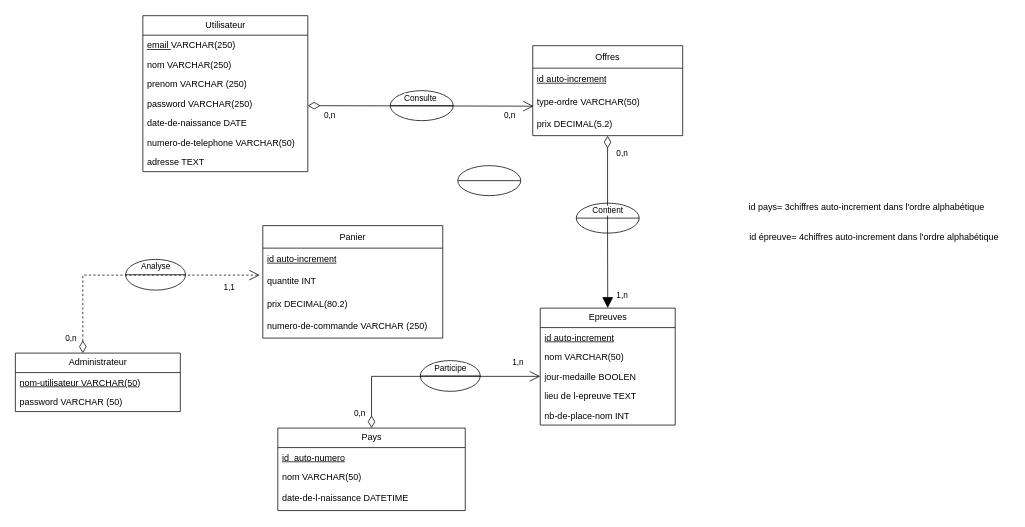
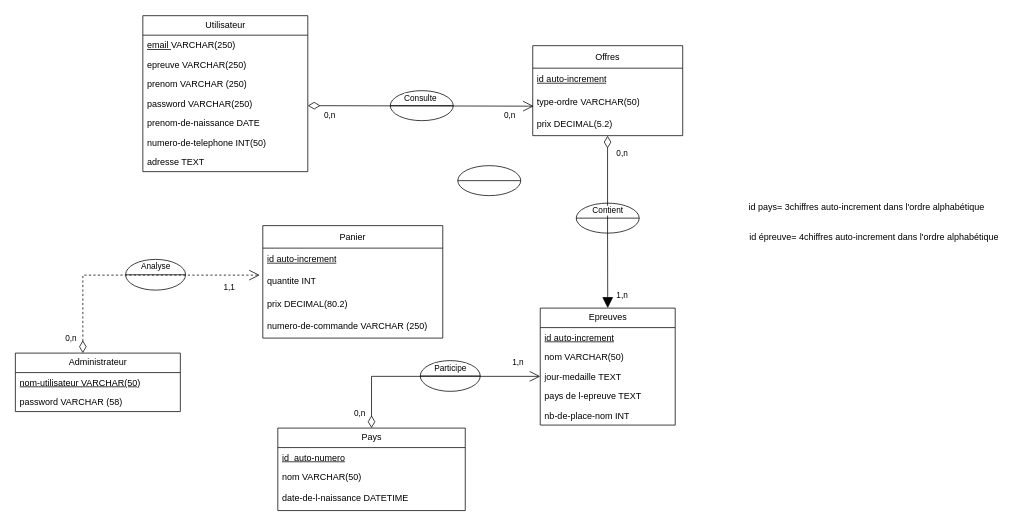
  <mxCell id="0" />
  <mxCell id="1" parent="0" />
  <mxCell id="2" value="" style="shape=lineEllipse;perimeter=ellipsePerimeter;whiteSpace=wrap;html=1;backgroundOutline=1;" parent="1" vertex="1"><mxGeometry x="167" y="345" width="80" height="41" as="geometry" /></mxCell>
  <mxCell id="3" value="" style="shape=lineEllipse;perimeter=ellipsePerimeter;whiteSpace=wrap;html=1;backgroundOutline=1;" parent="1" vertex="1"><mxGeometry x="560" y="480" width="80" height="41" as="geometry" /></mxCell>
  <mxCell id="4" value="" style="shape=lineEllipse;perimeter=ellipsePerimeter;whiteSpace=wrap;html=1;backgroundOutline=1;" parent="1" vertex="1"><mxGeometry x="610" y="220" width="84" height="40" as="geometry" /></mxCell>
  <mxCell id="5" value="" style="shape=lineEllipse;perimeter=ellipsePerimeter;whiteSpace=wrap;html=1;backgroundOutline=1;" parent="1" vertex="1"><mxGeometry x="768" y="270" width="84" height="40" as="geometry" /></mxCell>
  <mxCell id="6" value="" style="shape=lineEllipse;perimeter=ellipsePerimeter;whiteSpace=wrap;html=1;backgroundOutline=1;" parent="1" vertex="1"><mxGeometry x="520" y="120" width="84" height="40" as="geometry" /></mxCell>
  <mxCell id="7" value="Utilisateur" style="swimlane;fontStyle=0;childLayout=stackLayout;horizontal=1;startSize=26;fillColor=none;horizontalStack=0;resizeParent=1;resizeParentMax=0;resizeLast=0;collapsible=1;marginBottom=0;html=1;" parent="1" vertex="1"><mxGeometry x="190" y="20" width="220" height="208" as="geometry" /></mxCell>
  <mxCell id="8" value="&lt;u&gt;email&amp;nbsp;&lt;/u&gt;VARCHAR(250)" style="text;strokeColor=none;fillColor=none;align=left;verticalAlign=top;spacingLeft=4;spacingRight=4;overflow=hidden;rotatable=0;points=[[0,0.5],[1,0.5]];portConstraint=eastwest;whiteSpace=wrap;html=1;" parent="7" vertex="1"><mxGeometry y="26" width="220" height="26" as="geometry" /></mxCell>
- <mxCell id="9" value="nom VARCHAR(250)" style="text;strokeColor=none;fillColor=none;align=left;verticalAlign=top;spacingLeft=4;spacingRight=4;overflow=hidden;rotatable=0;points=[[0,0.5],[1,0.5]];portConstraint=eastwest;whiteSpace=wrap;html=1;" parent="7" vertex="1"><mxGeometry y="52" width="220" height="26" as="geometry" /></mxCell>
+ <mxCell id="9" value="epreuve VARCHAR(250)" style="text;strokeColor=none;fillColor=none;align=left;verticalAlign=top;spacingLeft=4;spacingRight=4;overflow=hidden;rotatable=0;points=[[0,0.5],[1,0.5]];portConstraint=eastwest;whiteSpace=wrap;html=1;" parent="7" vertex="1"><mxGeometry y="52" width="220" height="26" as="geometry" /></mxCell>
  <mxCell id="10" value="prenom VARCHAR (250)&lt;div&gt;&lt;br&gt;&lt;/div&gt;" style="text;strokeColor=none;fillColor=none;align=left;verticalAlign=top;spacingLeft=4;spacingRight=4;overflow=hidden;rotatable=0;points=[[0,0.5],[1,0.5]];portConstraint=eastwest;whiteSpace=wrap;html=1;" parent="7" vertex="1"><mxGeometry y="78" width="220" height="26" as="geometry" /></mxCell>
  <mxCell id="11" value="password VARCHAR(250)" style="text;strokeColor=none;fillColor=none;align=left;verticalAlign=top;spacingLeft=4;spacingRight=4;overflow=hidden;rotatable=0;points=[[0,0.5],[1,0.5]];portConstraint=eastwest;whiteSpace=wrap;html=1;" parent="7" vertex="1"><mxGeometry y="104" width="220" height="26" as="geometry" /></mxCell>
- <mxCell id="12" value="date-de-naissance DATE" style="text;strokeColor=none;fillColor=none;align=left;verticalAlign=top;spacingLeft=4;spacingRight=4;overflow=hidden;rotatable=0;points=[[0,0.5],[1,0.5]];portConstraint=eastwest;whiteSpace=wrap;html=1;" parent="7" vertex="1"><mxGeometry y="130" width="220" height="26" as="geometry" /></mxCell>
- <mxCell id="13" value="&lt;div&gt;numero-de-telephone VARCHAR(50)&amp;nbsp;&lt;/div&gt;" style="text;strokeColor=none;fillColor=none;align=left;verticalAlign=top;spacingLeft=4;spacingRight=4;overflow=hidden;rotatable=0;points=[[0,0.5],[1,0.5]];portConstraint=eastwest;whiteSpace=wrap;html=1;" parent="7" vertex="1"><mxGeometry y="156" width="220" height="26" as="geometry" /></mxCell>
+ <mxCell id="12" value="prenom-de-naissance DATE" style="text;strokeColor=none;fillColor=none;align=left;verticalAlign=top;spacingLeft=4;spacingRight=4;overflow=hidden;rotatable=0;points=[[0,0.5],[1,0.5]];portConstraint=eastwest;whiteSpace=wrap;html=1;" parent="7" vertex="1"><mxGeometry y="130" width="220" height="26" as="geometry" /></mxCell>
+ <mxCell id="13" value="&lt;div&gt;numero-de-telephone INT(50)&amp;nbsp;&lt;/div&gt;" style="text;strokeColor=none;fillColor=none;align=left;verticalAlign=top;spacingLeft=4;spacingRight=4;overflow=hidden;rotatable=0;points=[[0,0.5],[1,0.5]];portConstraint=eastwest;whiteSpace=wrap;html=1;" parent="7" vertex="1"><mxGeometry y="156" width="220" height="26" as="geometry" /></mxCell>
  <mxCell id="14" value="adresse TEXT" style="text;strokeColor=none;fillColor=none;align=left;verticalAlign=top;spacingLeft=4;spacingRight=4;overflow=hidden;rotatable=0;points=[[0,0.5],[1,0.5]];portConstraint=eastwest;whiteSpace=wrap;html=1;" parent="7" vertex="1"><mxGeometry y="182" width="220" height="26" as="geometry" /></mxCell>
  <mxCell id="15" value="Offres" style="swimlane;fontStyle=0;childLayout=stackLayout;horizontal=1;startSize=30;horizontalStack=0;resizeParent=1;resizeParentMax=0;resizeLast=0;collapsible=1;marginBottom=0;whiteSpace=wrap;html=1;" parent="1" vertex="1"><mxGeometry x="710" y="60" width="200" height="120" as="geometry" /></mxCell>
  <mxCell id="16" value="&lt;u&gt;id auto-increment&lt;/u&gt;" style="text;strokeColor=none;fillColor=none;align=left;verticalAlign=middle;spacingLeft=4;spacingRight=4;overflow=hidden;points=[[0,0.5],[1,0.5]];portConstraint=eastwest;rotatable=0;whiteSpace=wrap;html=1;" parent="15" vertex="1"><mxGeometry y="30" width="200" height="30" as="geometry" /></mxCell>
  <mxCell id="17" value="type-ordre VARCHAR(50)" style="text;strokeColor=none;fillColor=none;align=left;verticalAlign=middle;spacingLeft=4;spacingRight=4;overflow=hidden;points=[[0,0.5],[1,0.5]];portConstraint=eastwest;rotatable=0;whiteSpace=wrap;html=1;" parent="15" vertex="1"><mxGeometry y="60" width="200" height="30" as="geometry" /></mxCell>
  <mxCell id="18" value="prix DECIMAL(5.2)" style="text;strokeColor=none;fillColor=none;align=left;verticalAlign=middle;spacingLeft=4;spacingRight=4;overflow=hidden;points=[[0,0.5],[1,0.5]];portConstraint=eastwest;rotatable=0;whiteSpace=wrap;html=1;" parent="15" vertex="1"><mxGeometry y="90" width="200" height="30" as="geometry" /></mxCell>
  <mxCell id="19" value="Epreuves" style="swimlane;fontStyle=0;childLayout=stackLayout;horizontal=1;startSize=26;fillColor=none;horizontalStack=0;resizeParent=1;resizeParentMax=0;resizeLast=0;collapsible=1;marginBottom=0;html=1;" parent="1" vertex="1"><mxGeometry x="720" y="410" width="180" height="156" as="geometry" /></mxCell>
  <mxCell id="20" value="&lt;u&gt;id auto-increment&lt;/u&gt;" style="text;strokeColor=none;fillColor=none;align=left;verticalAlign=top;spacingLeft=4;spacingRight=4;overflow=hidden;rotatable=0;points=[[0,0.5],[1,0.5]];portConstraint=eastwest;whiteSpace=wrap;html=1;" parent="19" vertex="1"><mxGeometry y="26" width="180" height="26" as="geometry" /></mxCell>
  <mxCell id="21" value="nom VARCHAR(50)" style="text;strokeColor=none;fillColor=none;align=left;verticalAlign=top;spacingLeft=4;spacingRight=4;overflow=hidden;rotatable=0;points=[[0,0.5],[1,0.5]];portConstraint=eastwest;whiteSpace=wrap;html=1;" parent="19" vertex="1"><mxGeometry y="52" width="180" height="26" as="geometry" /></mxCell>
- <mxCell id="22" value="jour-medaille BOOLEN" style="text;strokeColor=none;fillColor=none;align=left;verticalAlign=top;spacingLeft=4;spacingRight=4;overflow=hidden;rotatable=0;points=[[0,0.5],[1,0.5]];portConstraint=eastwest;whiteSpace=wrap;html=1;" parent="19" vertex="1"><mxGeometry y="78" width="180" height="26" as="geometry" /></mxCell>
- <mxCell id="23" value="lieu de l-epreuve TEXT" style="text;strokeColor=none;fillColor=none;align=left;verticalAlign=top;spacingLeft=4;spacingRight=4;overflow=hidden;rotatable=0;points=[[0,0.5],[1,0.5]];portConstraint=eastwest;whiteSpace=wrap;html=1;" parent="19" vertex="1"><mxGeometry y="104" width="180" height="26" as="geometry" /></mxCell>
+ <mxCell id="22" value="jour-medaille TEXT" style="text;strokeColor=none;fillColor=none;align=left;verticalAlign=top;spacingLeft=4;spacingRight=4;overflow=hidden;rotatable=0;points=[[0,0.5],[1,0.5]];portConstraint=eastwest;whiteSpace=wrap;html=1;" parent="19" vertex="1"><mxGeometry y="78" width="180" height="26" as="geometry" /></mxCell>
+ <mxCell id="23" value="pays de l-epreuve TEXT" style="text;strokeColor=none;fillColor=none;align=left;verticalAlign=top;spacingLeft=4;spacingRight=4;overflow=hidden;rotatable=0;points=[[0,0.5],[1,0.5]];portConstraint=eastwest;whiteSpace=wrap;html=1;" parent="19" vertex="1"><mxGeometry y="104" width="180" height="26" as="geometry" /></mxCell>
  <mxCell id="24" value="nb-de-place-nom INT" style="text;strokeColor=none;fillColor=none;align=left;verticalAlign=top;spacingLeft=4;spacingRight=4;overflow=hidden;rotatable=0;points=[[0,0.5],[1,0.5]];portConstraint=eastwest;whiteSpace=wrap;html=1;" parent="19" vertex="1"><mxGeometry y="130" width="180" height="26" as="geometry" /></mxCell>
  <mxCell id="25" value="id épreuve= 4chiffres auto-increment dans l'ordre alphabétique" style="text;html=1;align=center;verticalAlign=middle;resizable=0;points=[];autosize=1;strokeColor=none;fillColor=none;" parent="1" vertex="1"><mxGeometry x="985" y="300" width="360" height="30" as="geometry" /></mxCell>
  <mxCell id="26" value="Panier" style="swimlane;fontStyle=0;childLayout=stackLayout;horizontal=1;startSize=30;horizontalStack=0;resizeParent=1;resizeParentMax=0;resizeLast=0;collapsible=1;marginBottom=0;whiteSpace=wrap;html=1;" parent="1" vertex="1"><mxGeometry x="350" y="300" width="240" height="150" as="geometry" /></mxCell>
  <mxCell id="27" value="&lt;u&gt;id auto-increment&lt;/u&gt;" style="text;strokeColor=none;fillColor=none;align=left;verticalAlign=middle;spacingLeft=4;spacingRight=4;overflow=hidden;points=[[0,0.5],[1,0.5]];portConstraint=eastwest;rotatable=0;whiteSpace=wrap;html=1;" parent="26" vertex="1"><mxGeometry y="30" width="240" height="30" as="geometry" /></mxCell>
  <mxCell id="28" value="quantite INT" style="text;strokeColor=none;fillColor=none;align=left;verticalAlign=middle;spacingLeft=4;spacingRight=4;overflow=hidden;points=[[0,0.5],[1,0.5]];portConstraint=eastwest;rotatable=0;whiteSpace=wrap;html=1;" parent="26" vertex="1"><mxGeometry y="60" width="240" height="30" as="geometry" /></mxCell>
  <mxCell id="29" value="prix DECIMAL(80.2)" style="text;strokeColor=none;fillColor=none;align=left;verticalAlign=middle;spacingLeft=4;spacingRight=4;overflow=hidden;points=[[0,0.5],[1,0.5]];portConstraint=eastwest;rotatable=0;whiteSpace=wrap;html=1;" parent="26" vertex="1"><mxGeometry y="90" width="240" height="30" as="geometry" /></mxCell>
  <mxCell id="30" value="numero-de-commande VARCHAR (250)" style="text;strokeColor=none;fillColor=none;align=left;verticalAlign=middle;spacingLeft=4;spacingRight=4;overflow=hidden;points=[[0,0.5],[1,0.5]];portConstraint=eastwest;rotatable=0;whiteSpace=wrap;html=1;" parent="26" vertex="1"><mxGeometry y="120" width="240" height="30" as="geometry" /></mxCell>
  <mxCell id="31" value="Pays" style="swimlane;fontStyle=0;childLayout=stackLayout;horizontal=1;startSize=26;fillColor=none;horizontalStack=0;resizeParent=1;resizeParentMax=0;resizeLast=0;collapsible=1;marginBottom=0;html=1;" parent="1" vertex="1"><mxGeometry x="370" y="570" width="250" height="110" as="geometry" /></mxCell>
  <mxCell id="32" value="&lt;u&gt;id&amp;nbsp; auto-numero&lt;/u&gt;" style="text;strokeColor=none;fillColor=none;align=left;verticalAlign=top;spacingLeft=4;spacingRight=4;overflow=hidden;rotatable=0;points=[[0,0.5],[1,0.5]];portConstraint=eastwest;whiteSpace=wrap;html=1;" parent="31" vertex="1"><mxGeometry y="26" width="250" height="26" as="geometry" /></mxCell>
  <mxCell id="33" value="nom VARCHAR(50)" style="text;strokeColor=none;fillColor=none;align=left;verticalAlign=top;spacingLeft=4;spacingRight=4;overflow=hidden;rotatable=0;points=[[0,0.5],[1,0.5]];portConstraint=eastwest;whiteSpace=wrap;html=1;" parent="31" vertex="1"><mxGeometry y="52" width="250" height="28" as="geometry" /></mxCell>
  <mxCell id="34" value="date-de-l-naissance DATETIME" style="text;strokeColor=none;fillColor=none;align=left;verticalAlign=top;spacingLeft=4;spacingRight=4;overflow=hidden;rotatable=0;points=[[0,0.5],[1,0.5]];portConstraint=eastwest;whiteSpace=wrap;html=1;" vertex="1" parent="31"><mxGeometry y="80" width="250" height="30" as="geometry" /></mxCell>
  <mxCell id="35" value="id pays= 3chiffres auto-increment dans l'ordre alphabétique" style="text;html=1;align=center;verticalAlign=middle;resizable=0;points=[];autosize=1;strokeColor=none;fillColor=none;" parent="1" vertex="1"><mxGeometry x="985" y="260" width="340" height="30" as="geometry" /></mxCell>
  <mxCell id="36" value="Administrateur" style="swimlane;fontStyle=0;childLayout=stackLayout;horizontal=1;startSize=26;fillColor=none;horizontalStack=0;resizeParent=1;resizeParentMax=0;resizeLast=0;collapsible=1;marginBottom=0;html=1;" parent="1" vertex="1"><mxGeometry x="20" y="470" width="220" height="78" as="geometry" /></mxCell>
  <mxCell id="37" value="&lt;u&gt;nom-utilisateur VARCHAR(50)&lt;/u&gt;" style="text;strokeColor=none;fillColor=none;align=left;verticalAlign=top;spacingLeft=4;spacingRight=4;overflow=hidden;rotatable=0;points=[[0,0.5],[1,0.5]];portConstraint=eastwest;whiteSpace=wrap;html=1;" parent="36" vertex="1"><mxGeometry y="26" width="220" height="26" as="geometry" /></mxCell>
- <mxCell id="38" value="password VARCHAR (50)" style="text;strokeColor=none;fillColor=none;align=left;verticalAlign=top;spacingLeft=4;spacingRight=4;overflow=hidden;rotatable=0;points=[[0,0.5],[1,0.5]];portConstraint=eastwest;whiteSpace=wrap;html=1;" parent="36" vertex="1"><mxGeometry y="52" width="220" height="26" as="geometry" /></mxCell>
+ <mxCell id="38" value="password VARCHAR (58)" style="text;strokeColor=none;fillColor=none;align=left;verticalAlign=top;spacingLeft=4;spacingRight=4;overflow=hidden;rotatable=0;points=[[0,0.5],[1,0.5]];portConstraint=eastwest;whiteSpace=wrap;html=1;" parent="36" vertex="1"><mxGeometry y="52" width="220" height="26" as="geometry" /></mxCell>
  <mxCell id="39" value="Consulte" style="endArrow=open;html=1;endSize=12;startArrow=diamondThin;startSize=14;startFill=0;edgeStyle=orthogonalEdgeStyle;rounded=0;entryX=0.006;entryY=0.689;entryDx=0;entryDy=0;entryPerimeter=0;" parent="1" target="17" edge="1"><mxGeometry x="-0.004" y="10" relative="1" as="geometry"><mxPoint x="410" y="140" as="sourcePoint" /><mxPoint x="570" y="140" as="targetPoint" /><Array as="points"><mxPoint x="410" y="141" /></Array><mxPoint as="offset" /></mxGeometry></mxCell>
  <mxCell id="40" value="0,n" style="edgeLabel;resizable=0;html=1;align=left;verticalAlign=top;" parent="39" connectable="0" vertex="1"><mxGeometry x="-1" relative="1" as="geometry"><mxPoint x="20" as="offset" /></mxGeometry></mxCell>
  <mxCell id="41" value="0,n" style="edgeLabel;resizable=0;html=1;align=left;verticalAlign=top;" parent="39" connectable="0" vertex="1"><mxGeometry x="-1" relative="1" as="geometry"><mxPoint x="260" as="offset" /></mxGeometry></mxCell>
  <mxCell id="42" value="Contient" style="endArrow=block;html=1;endSize=12;startArrow=diamondThin;startSize=14;startFill=0;edgeStyle=orthogonalEdgeStyle;rounded=0;entryX=0.5;entryY=0;entryDx=0;entryDy=0;exitX=0.499;exitY=1.004;exitDx=0;exitDy=0;exitPerimeter=0;" parent="1" source="18" target="19" edge="1"><mxGeometry x="-0.131" relative="1" as="geometry"><mxPoint x="810" y="181" as="sourcePoint" /><mxPoint x="780" y="280" as="targetPoint" /><Array as="points"><mxPoint x="810" y="310" /></Array><mxPoint as="offset" /></mxGeometry></mxCell>
  <mxCell id="43" value="0,n" style="edgeLabel;resizable=0;html=1;align=left;verticalAlign=top;" parent="42" connectable="0" vertex="1"><mxGeometry x="-1" relative="1" as="geometry"><mxPoint x="10" y="10" as="offset" /></mxGeometry></mxCell>
  <mxCell id="44" value="1,n" style="edgeLabel;resizable=0;html=1;align=left;verticalAlign=top;" parent="42" connectable="0" vertex="1"><mxGeometry x="-1" relative="1" as="geometry"><mxPoint x="10" y="200" as="offset" /></mxGeometry></mxCell>
  <mxCell id="45" value="Participe" style="endArrow=open;html=1;endSize=12;startArrow=diamondThin;startSize=14;startFill=0;edgeStyle=orthogonalEdgeStyle;rounded=0;exitX=0.75;exitY=0;exitDx=0;exitDy=0;entryX=0;entryY=0.5;entryDx=0;entryDy=0;" parent="1" target="22" edge="1"><mxGeometry x="0.183" y="11" relative="1" as="geometry"><mxPoint x="495" y="570" as="sourcePoint" /><mxPoint x="720" y="500" as="targetPoint" /><Array as="points"><mxPoint x="495" y="501" /></Array><mxPoint as="offset" /></mxGeometry></mxCell>
  <mxCell id="46" value="1,n" style="edgeLabel;resizable=0;html=1;align=left;verticalAlign=top;" parent="45" connectable="0" vertex="1"><mxGeometry x="-1" relative="1" as="geometry"><mxPoint x="186" y="-100" as="offset" /></mxGeometry></mxCell>
  <mxCell id="47" value="0,n" style="edgeLabel;resizable=0;html=1;align=left;verticalAlign=top;" parent="45" connectable="0" vertex="1"><mxGeometry x="-1" relative="1" as="geometry"><mxPoint x="-25" y="-32" as="offset" /></mxGeometry></mxCell>
  <mxCell id="48" value="Analyse" style="endArrow=open;html=1;endSize=12;startArrow=diamondThin;startSize=14;startFill=0;edgeStyle=orthogonalEdgeStyle;rounded=0;exitX=0.409;exitY=0;exitDx=0;exitDy=0;entryX=-0.017;entryY=0.2;entryDx=0;entryDy=0;exitPerimeter=0;entryPerimeter=0;dashed=1;" parent="1" source="36" target="28" edge="1"><mxGeometry x="0.183" y="11" relative="1" as="geometry"><mxPoint x="110" y="435" as="sourcePoint" /><mxPoint x="335" y="366" as="targetPoint" /><Array as="points"><mxPoint x="110" y="366" /></Array><mxPoint as="offset" /></mxGeometry></mxCell>
  <mxCell id="49" value="1,1" style="edgeLabel;resizable=0;html=1;align=left;verticalAlign=top;" parent="48" connectable="0" vertex="1"><mxGeometry x="-1" relative="1" as="geometry"><mxPoint x="186" y="-100" as="offset" /></mxGeometry></mxCell>
  <mxCell id="50" value="0,n" style="edgeLabel;resizable=0;html=1;align=left;verticalAlign=top;" parent="48" connectable="0" vertex="1"><mxGeometry x="-1" relative="1" as="geometry"><mxPoint x="-25" y="-32" as="offset" /></mxGeometry></mxCell>
